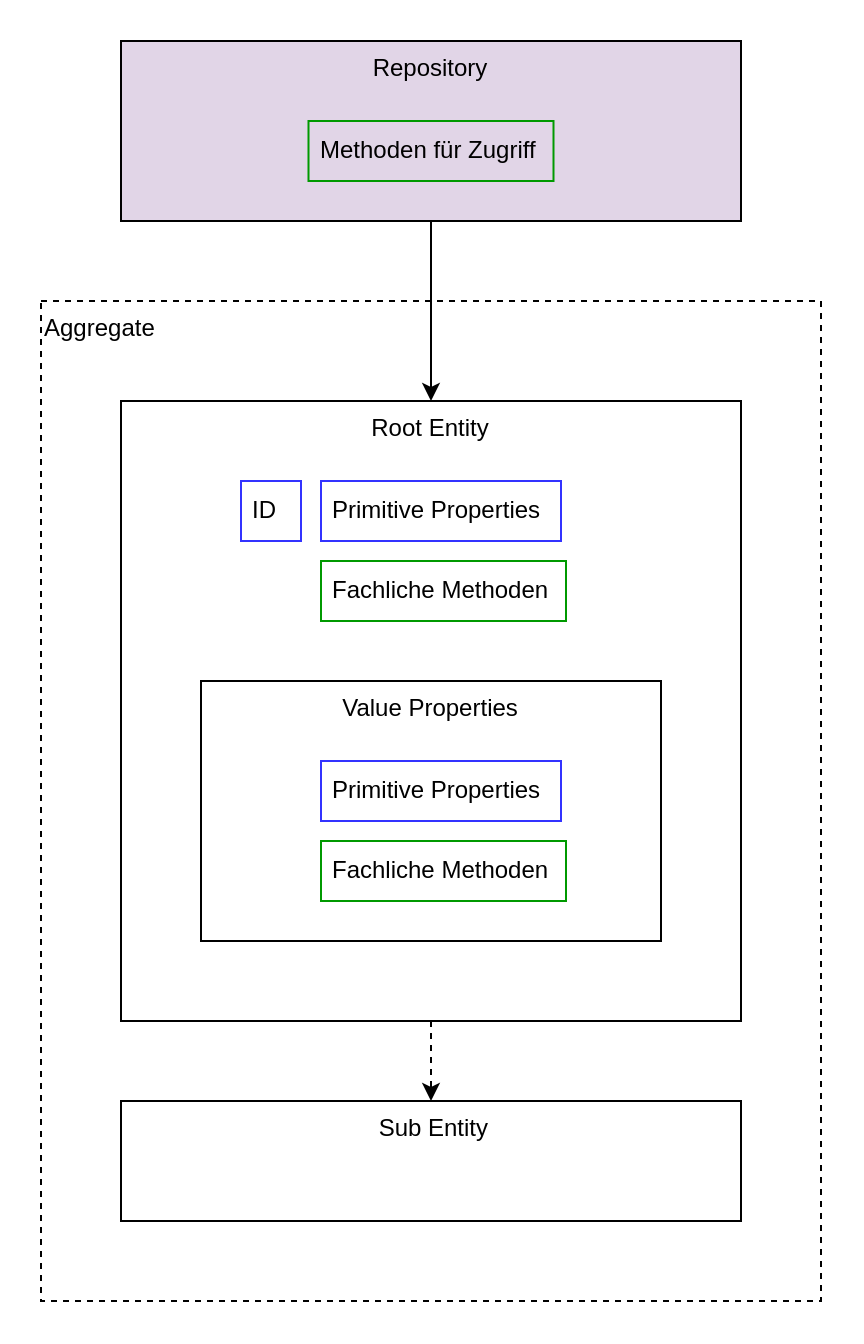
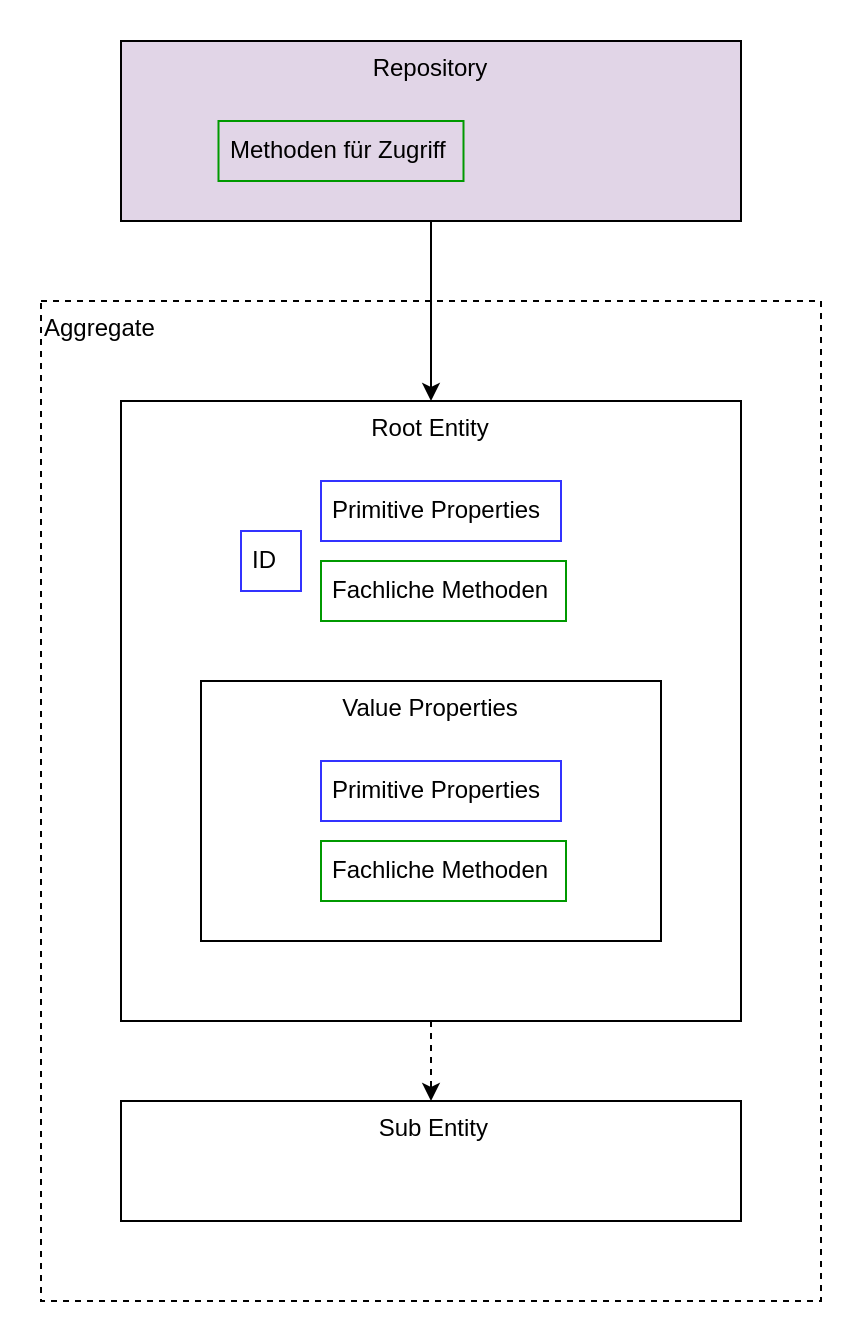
  <mxCell id="0" />
  <mxCell id="1" parent="0" />
  <mxCell id="2" value="Aggregate" style="rounded=0;whiteSpace=wrap;html=1;dashed=1;verticalAlign=top;align=left;" vertex="1" parent="1"><mxGeometry x="20" y="150" width="390" height="500" as="geometry" /></mxCell>
  <mxCell id="3" value="" style="edgeStyle=orthogonalEdgeStyle;rounded=0;orthogonalLoop=1;jettySize=auto;html=1;dashed=1;" edge="1" parent="1" source="4" target="5"><mxGeometry relative="1" as="geometry" /></mxCell>
  <mxCell id="4" value="Root Entity" style="rounded=0;whiteSpace=wrap;html=1;labelPosition=center;verticalLabelPosition=middle;align=center;verticalAlign=top;fontStyle=0" parent="1" vertex="1"><mxGeometry x="60" y="200" width="310" height="310" as="geometry" /></mxCell>
  <mxCell id="5" value="&amp;nbsp;Sub Entity" style="rounded=0;whiteSpace=wrap;html=1;labelPosition=center;verticalLabelPosition=middle;align=center;verticalAlign=top;fontStyle=0" vertex="1" parent="1"><mxGeometry x="60" y="550" width="310" height="60" as="geometry" /></mxCell>
  <mxCell id="6" value="Value Properties" style="rounded=0;whiteSpace=wrap;html=1;labelPosition=center;verticalLabelPosition=middle;align=center;verticalAlign=top;fontStyle=0" vertex="1" parent="1"><mxGeometry x="100" y="340" width="230" height="130" as="geometry" /></mxCell>
  <mxCell id="7" value="Primitive Properties" style="text;strokeColor=#3333FF;fillColor=none;align=left;verticalAlign=middle;spacingLeft=4;spacingRight=4;overflow=hidden;points=[[0,0.5],[1,0.5]];portConstraint=eastwest;rotatable=0;whiteSpace=wrap;html=1;" vertex="1" parent="1"><mxGeometry x="160" y="240" width="120" height="30" as="geometry" /></mxCell>
  <mxCell id="8" value="Primitive Properties" style="text;strokeColor=#3333FF;fillColor=none;align=left;verticalAlign=middle;spacingLeft=4;spacingRight=4;overflow=hidden;points=[[0,0.5],[1,0.5]];portConstraint=eastwest;rotatable=0;whiteSpace=wrap;html=1;" vertex="1" parent="1"><mxGeometry x="160" y="380" width="120" height="30" as="geometry" /></mxCell>
  <mxCell id="9" style="edgeStyle=orthogonalEdgeStyle;rounded=0;orthogonalLoop=1;jettySize=auto;html=1;exitX=0.5;exitY=1;exitDx=0;exitDy=0;entryX=0.5;entryY=0;entryDx=0;entryDy=0;" edge="1" parent="1" source="10" target="4"><mxGeometry relative="1" as="geometry" /></mxCell>
  <mxCell id="10" value="Repository" style="rounded=0;whiteSpace=wrap;html=1;labelPosition=center;verticalLabelPosition=middle;align=center;verticalAlign=top;fontStyle=0;fillColor=#e1d5e7;" vertex="1" parent="1"><mxGeometry x="60" y="20" width="310" height="90" as="geometry" /></mxCell>
- <mxCell id="11" value="Methoden für Zugriff" style="text;strokeColor=#009900;fillColor=none;align=left;verticalAlign=middle;spacingLeft=4;spacingRight=4;overflow=hidden;points=[[0,0.5],[1,0.5]];portConstraint=eastwest;rotatable=0;whiteSpace=wrap;html=1;" vertex="1" parent="1"><mxGeometry x="153.75" y="60" width="122.5" height="30" as="geometry" /></mxCell>
+ <mxCell id="11" value="Methoden für Zugriff" style="text;strokeColor=#009900;fillColor=none;align=left;verticalAlign=middle;spacingLeft=4;spacingRight=4;overflow=hidden;points=[[0,0.5],[1,0.5]];portConstraint=eastwest;rotatable=0;whiteSpace=wrap;html=1;" vertex="1" parent="1"><mxGeometry x="108.75" y="60" width="122.5" height="30" as="geometry" /></mxCell>
  <mxCell id="12" value="Fachliche Methoden" style="text;strokeColor=#009900;fillColor=none;align=left;verticalAlign=middle;spacingLeft=4;spacingRight=4;overflow=hidden;points=[[0,0.5],[1,0.5]];portConstraint=eastwest;rotatable=0;whiteSpace=wrap;html=1;" vertex="1" parent="1"><mxGeometry x="160" y="280" width="122.5" height="30" as="geometry" /></mxCell>
  <mxCell id="13" value="Fachliche Methoden" style="text;strokeColor=#009900;fillColor=none;align=left;verticalAlign=middle;spacingLeft=4;spacingRight=4;overflow=hidden;points=[[0,0.5],[1,0.5]];portConstraint=eastwest;rotatable=0;whiteSpace=wrap;html=1;" vertex="1" parent="1"><mxGeometry x="160" y="420" width="122.5" height="30" as="geometry" /></mxCell>
- <mxCell id="14" value="ID" style="text;strokeColor=#3333FF;fillColor=none;align=left;verticalAlign=middle;spacingLeft=4;spacingRight=4;overflow=hidden;points=[[0,0.5],[1,0.5]];portConstraint=eastwest;rotatable=0;whiteSpace=wrap;html=1;" vertex="1" parent="1"><mxGeometry x="120" y="240" width="30" height="30" as="geometry" /></mxCell>
+ <mxCell id="14" value="ID" style="text;strokeColor=#3333FF;fillColor=none;align=left;verticalAlign=middle;spacingLeft=4;spacingRight=4;overflow=hidden;points=[[0,0.5],[1,0.5]];portConstraint=eastwest;rotatable=0;whiteSpace=wrap;html=1;" vertex="1" parent="1"><mxGeometry x="120" y="265" width="30" height="30" as="geometry" /></mxCell>
